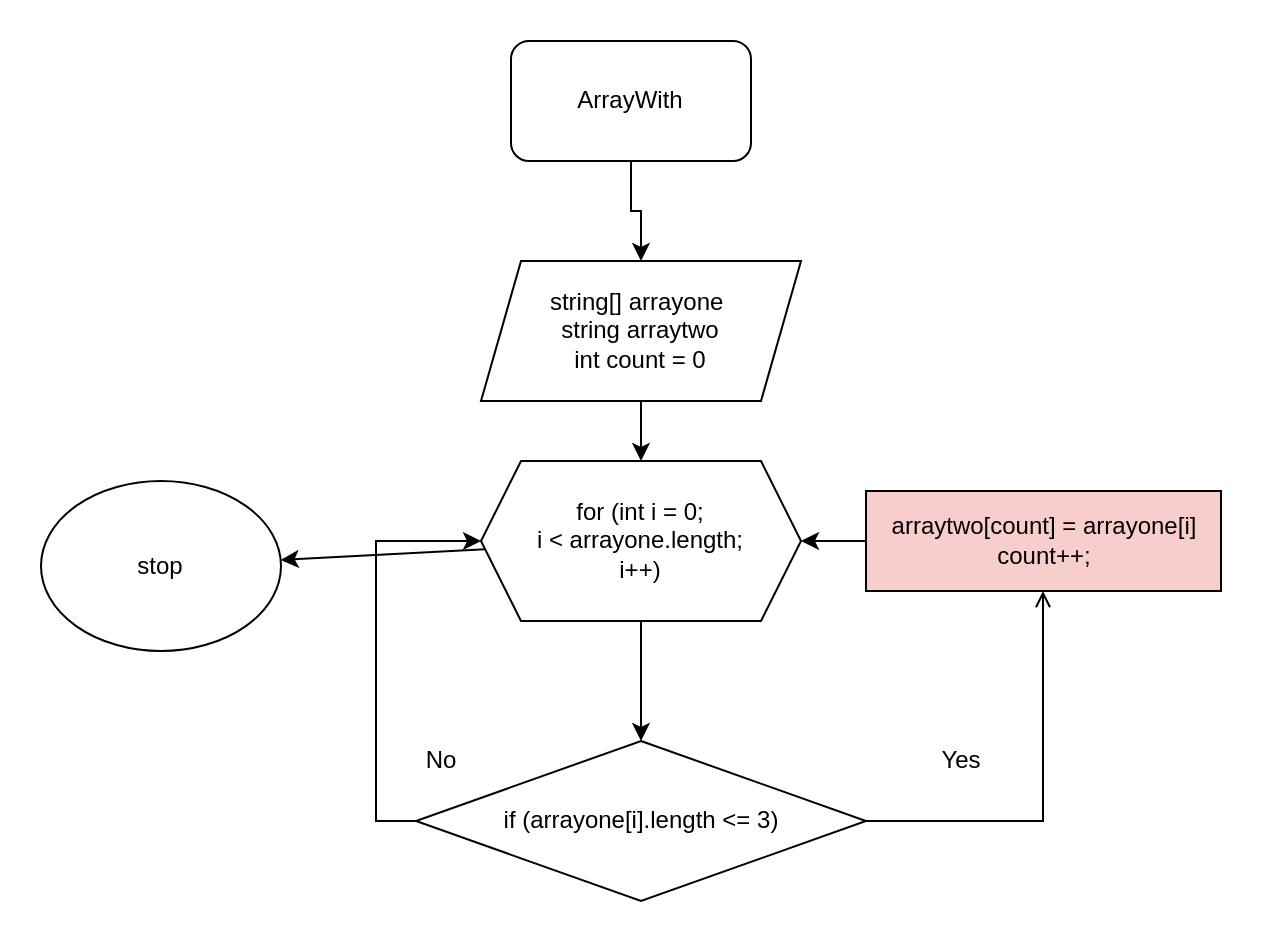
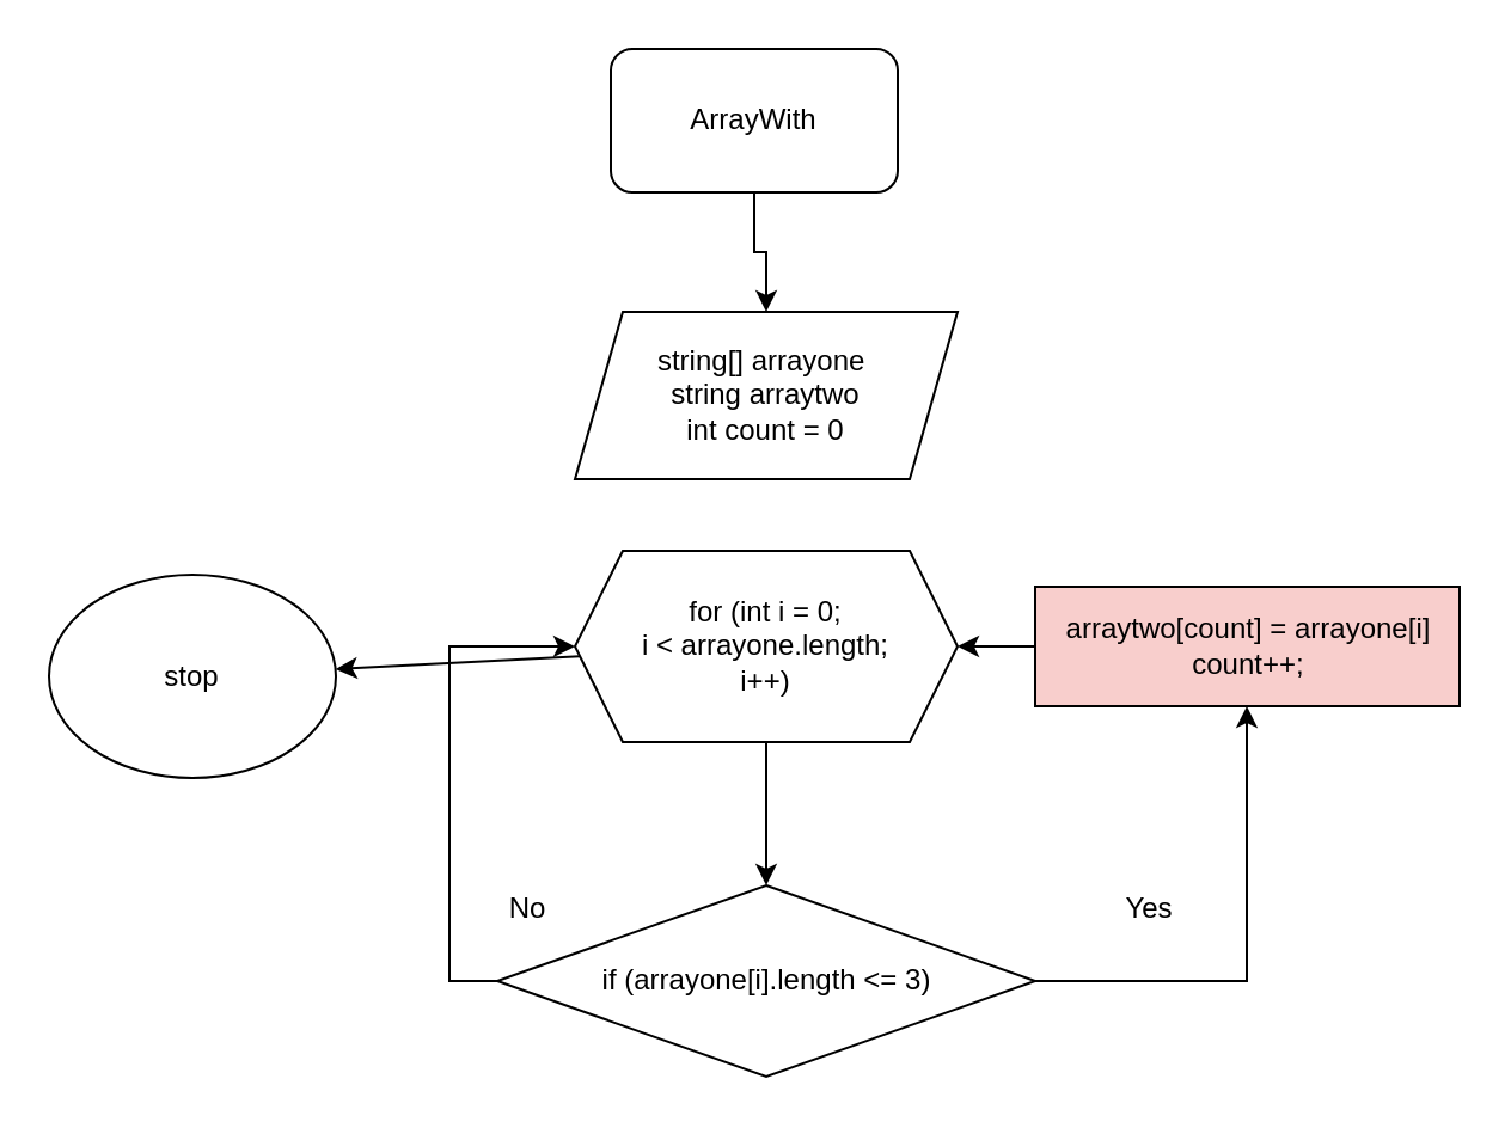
  <mxCell id="0" />
  <mxCell id="1" parent="0" />
  <mxCell id="2" value="" style="edgeStyle=orthogonalEdgeStyle;rounded=0;orthogonalLoop=1;jettySize=auto;html=1;" parent="1" source="3" target="5" edge="1"><mxGeometry relative="1" as="geometry" /></mxCell>
  <mxCell id="3" value="ArrayWith" style="rounded=1;whiteSpace=wrap;html=1;" parent="1" vertex="1"><mxGeometry x="255" y="20" width="120" height="60" as="geometry" /></mxCell>
- <mxCell id="4" value="" style="edgeStyle=orthogonalEdgeStyle;rounded=0;orthogonalLoop=1;jettySize=auto;html=1;" parent="1" source="5" target="8" edge="1"><mxGeometry relative="1" as="geometry" /></mxCell>
  <mxCell id="5" value="string[] arrayone&amp;nbsp;&lt;br&gt;string arraytwo&lt;br&gt;int count = 0" style="shape=parallelogram;perimeter=parallelogramPerimeter;whiteSpace=wrap;html=1;fixedSize=1;" parent="1" vertex="1"><mxGeometry x="240" y="130" width="160" height="70" as="geometry" /></mxCell>
  <mxCell id="6" value="" style="edgeStyle=orthogonalEdgeStyle;rounded=0;orthogonalLoop=1;jettySize=auto;html=1;" parent="1" source="8" target="11" edge="1"><mxGeometry relative="1" as="geometry" /></mxCell>
  <mxCell id="7" value="" style="edgeStyle=none;html=1;" edge="1" parent="1" source="8" target="16"><mxGeometry relative="1" as="geometry" /></mxCell>
  <mxCell id="8" value="for (int i = 0;&lt;br&gt;i &amp;lt; arrayone.length;&lt;br&gt;i++)" style="shape=hexagon;perimeter=hexagonPerimeter2;whiteSpace=wrap;html=1;fixedSize=1;" parent="1" vertex="1"><mxGeometry x="240" y="230" width="160" height="80" as="geometry" /></mxCell>
- <mxCell id="9" value="" style="edgeStyle=orthogonalEdgeStyle;rounded=0;orthogonalLoop=1;jettySize=auto;html=1;endArrow=open;" parent="1" source="11" target="13" edge="1"><mxGeometry relative="1" as="geometry"><Array as="points"><mxPoint x="521" y="410" /></Array></mxGeometry></mxCell>
+ <mxCell id="9" value="" style="edgeStyle=orthogonalEdgeStyle;rounded=0;orthogonalLoop=1;jettySize=auto;html=1;" parent="1" source="11" target="13" edge="1"><mxGeometry relative="1" as="geometry"><Array as="points"><mxPoint x="521" y="410" /></Array></mxGeometry></mxCell>
  <mxCell id="10" style="edgeStyle=orthogonalEdgeStyle;rounded=0;orthogonalLoop=1;jettySize=auto;html=1;exitX=0;exitY=0.5;exitDx=0;exitDy=0;entryX=0;entryY=0.5;entryDx=0;entryDy=0;" parent="1" source="11" target="8" edge="1"><mxGeometry relative="1" as="geometry" /></mxCell>
  <mxCell id="11" value="if (arrayone[i].length &amp;lt;= 3)" style="rhombus;whiteSpace=wrap;html=1;" parent="1" vertex="1"><mxGeometry x="207.5" y="370" width="225" height="80" as="geometry" /></mxCell>
  <mxCell id="12" value="" style="edgeStyle=orthogonalEdgeStyle;rounded=0;orthogonalLoop=1;jettySize=auto;html=1;" parent="1" source="13" target="8" edge="1"><mxGeometry relative="1" as="geometry" /></mxCell>
  <mxCell id="13" value="arraytwo[count] = arrayone[i]&lt;br&gt;count++;" style="whiteSpace=wrap;html=1;fillColor=#f8cecc;" parent="1" vertex="1"><mxGeometry x="432.5" y="245" width="177.5" height="50" as="geometry" /></mxCell>
  <mxCell id="14" value="Yes" style="text;html=1;align=center;verticalAlign=middle;resizable=0;points=[];autosize=1;strokeColor=none;fillColor=none;" parent="1" vertex="1"><mxGeometry x="460" y="370" width="40" height="20" as="geometry" /></mxCell>
  <mxCell id="15" value="No" style="text;html=1;align=center;verticalAlign=middle;resizable=0;points=[];autosize=1;strokeColor=none;fillColor=none;" parent="1" vertex="1"><mxGeometry x="205" y="370" width="30" height="20" as="geometry" /></mxCell>
  <mxCell id="16" value="stop" style="ellipse;whiteSpace=wrap;html=1;" vertex="1" parent="1"><mxGeometry x="20" y="240" width="120" height="85" as="geometry" /></mxCell>
